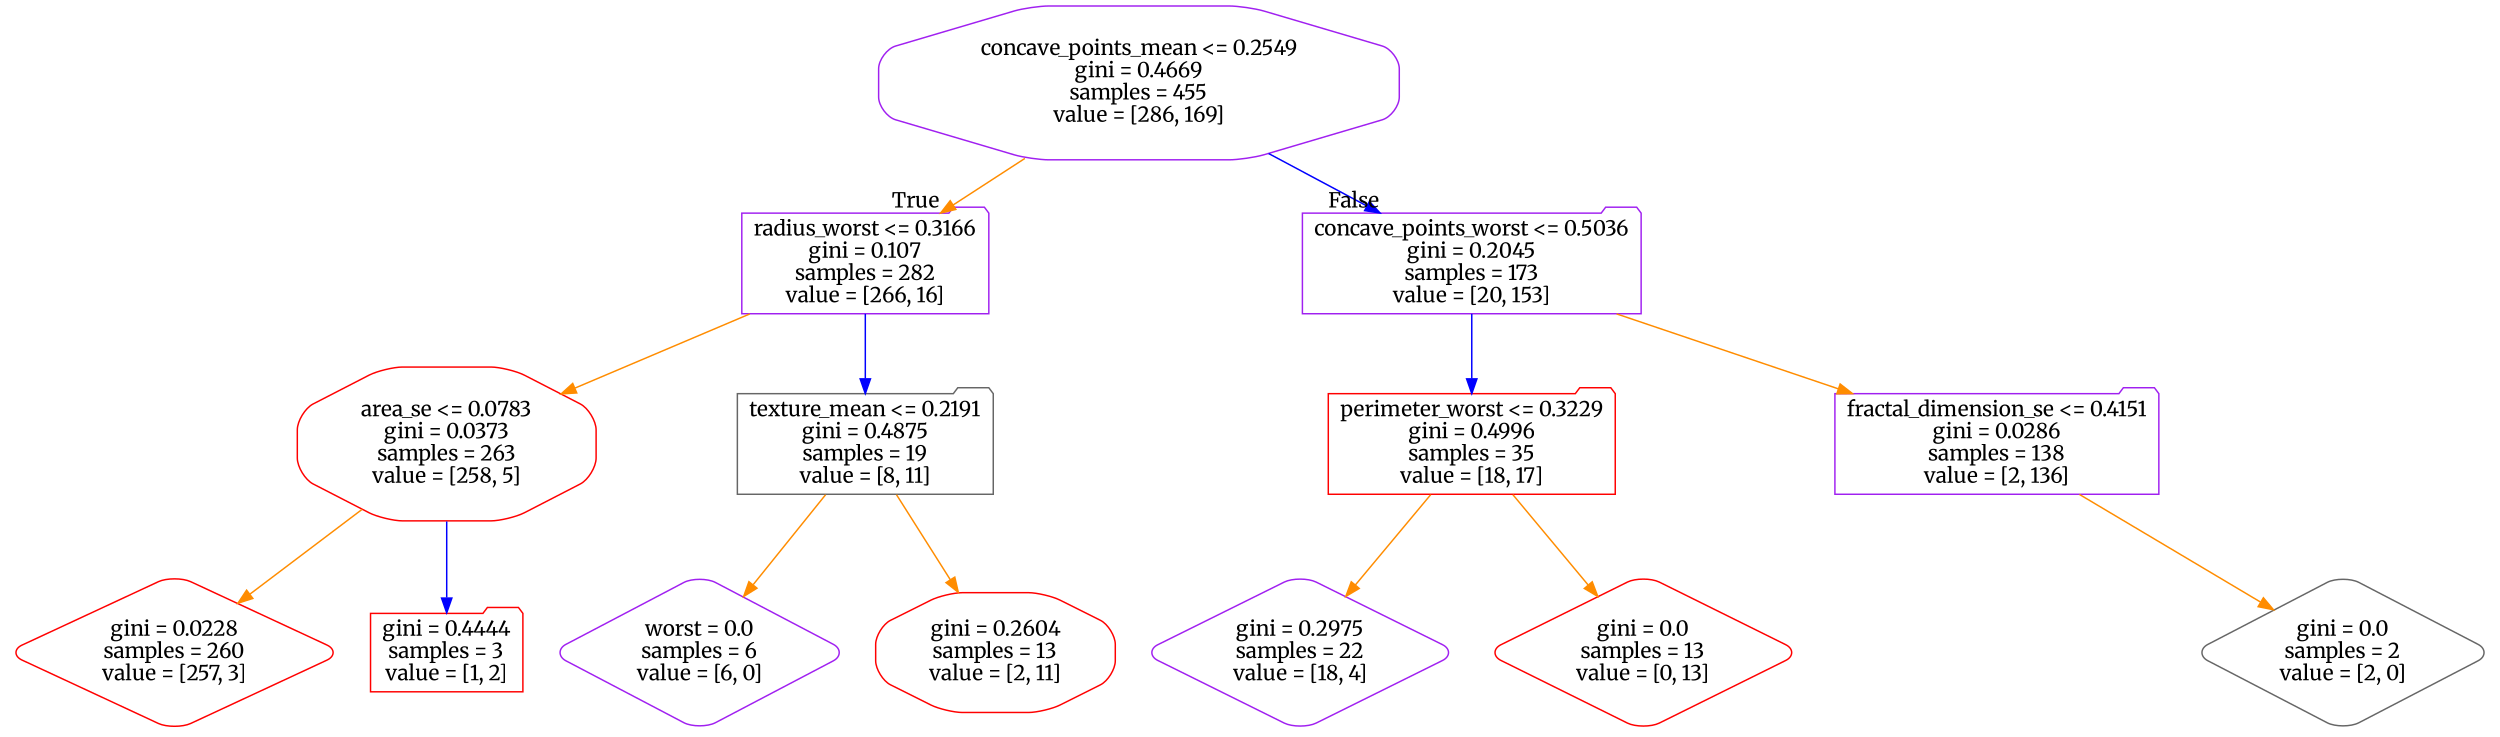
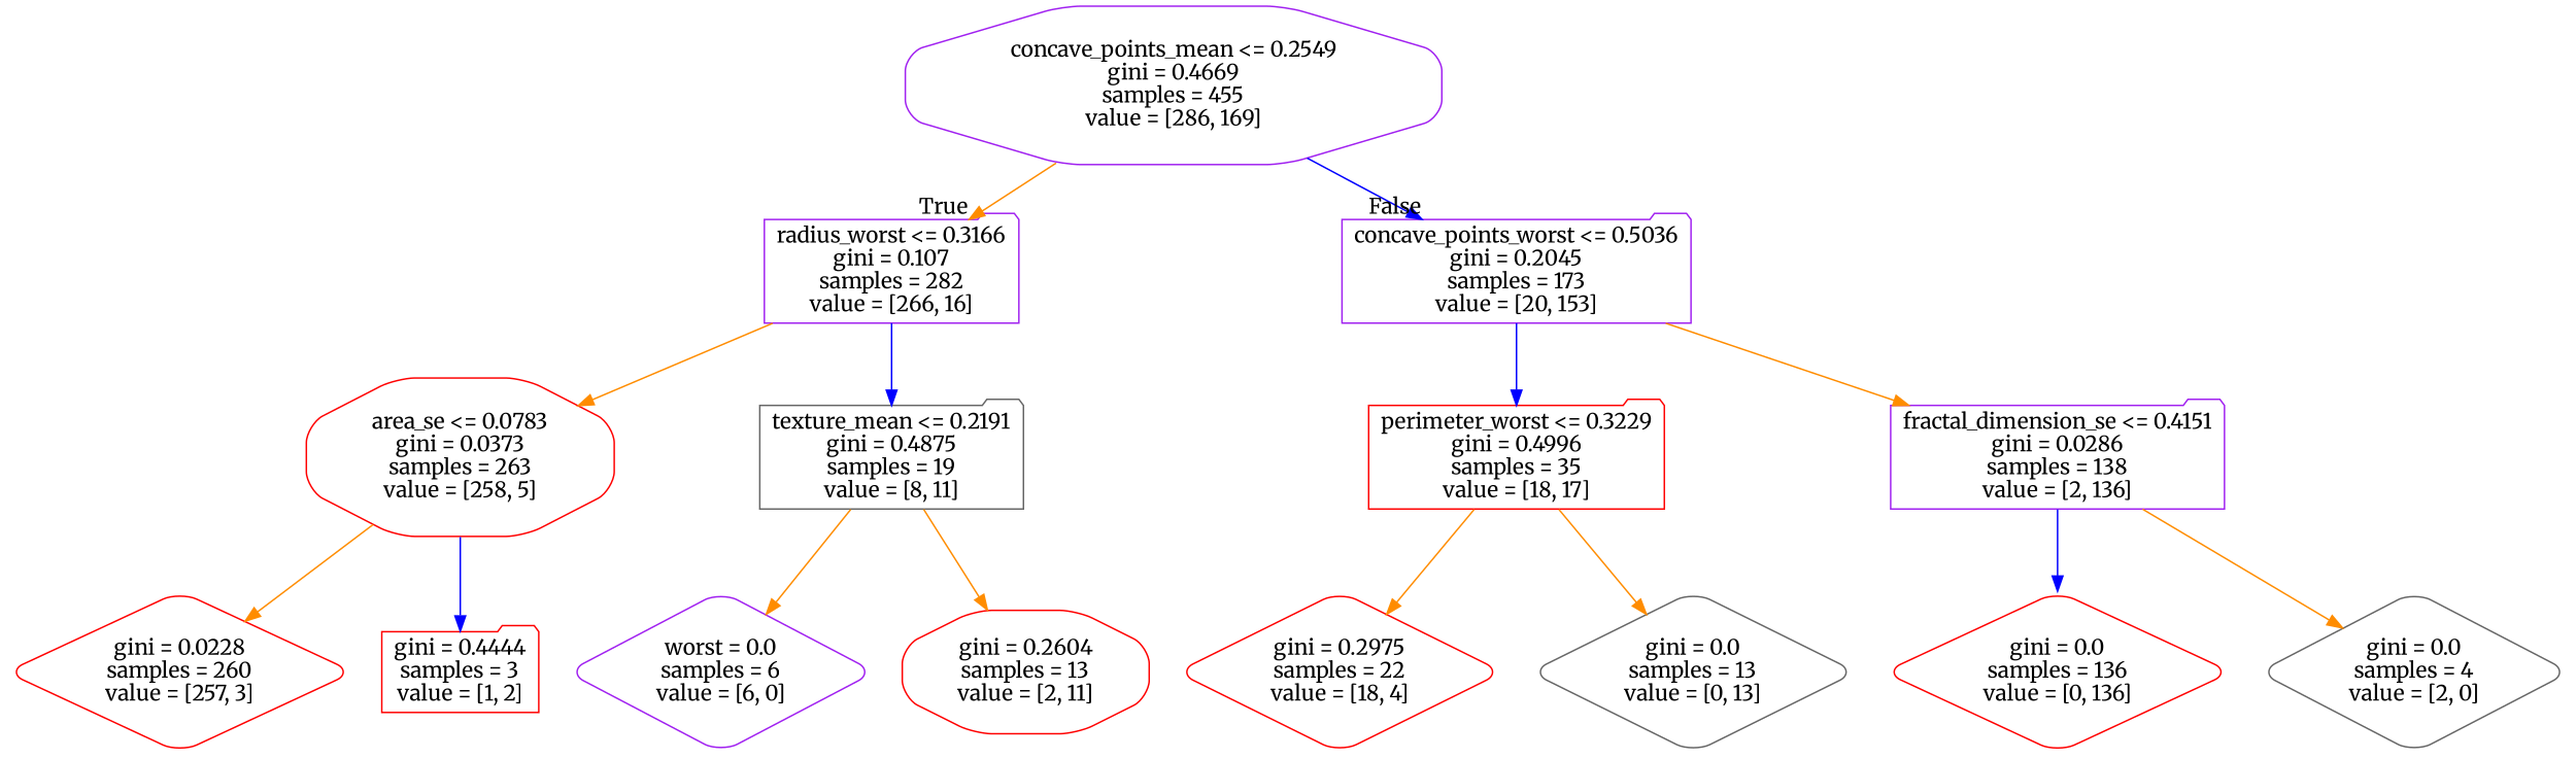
  digraph {
    fontname=Merriweather
    node [color=red fontname=Merriweather shape=folder style=rounded]
    edge [color=darkorange fontname=Merriweather]
    n1 [color=purple label="concave_points_mean <= 0.2549\ngini = 0.4669\nsamples = 455\nvalue = [286, 169]" shape=octagon]
    n2 [color=purple label="radius_worst <= 0.3166\ngini = 0.107\nsamples = 282\nvalue = [266, 16]"]
    n3 [color=purple label="concave_points_worst <= 0.5036\ngini = 0.2045\nsamples = 173\nvalue = [20, 153]"]
    n4 [label="area_se <= 0.0783\ngini = 0.0373\nsamples = 263\nvalue = [258, 5]" shape=octagon]
    n5 [color=gray40 label="texture_mean <= 0.2191\ngini = 0.4875\nsamples = 19\nvalue = [8, 11]"]
    n6 [label="perimeter_worst <= 0.3229\ngini = 0.4996\nsamples = 35\nvalue = [18, 17]"]
    n7 [color=purple label="fractal_dimension_se <= 0.4151\ngini = 0.0286\nsamples = 138\nvalue = [2, 136]"]
    n8 [label="gini = 0.0228\nsamples = 260\nvalue = [257, 3]" shape=diamond]
    n9 [label="gini = 0.4444\nsamples = 3\nvalue = [1, 2]"]
    n10 [color=purple label="worst = 0.0\nsamples = 6\nvalue = [6, 0]" shape=diamond]
    n11 [label="gini = 0.2604\nsamples = 13\nvalue = [2, 11]" shape=octagon]
-   n12 [color=purple label="gini = 0.2975\nsamples = 22\nvalue = [18, 4]" shape=diamond]
-   n13 [label="gini = 0.0\nsamples = 13\nvalue = [0, 13]" shape=diamond]
-   n15 [color=gray40 label="gini = 0.0\nsamples = 2\nvalue = [2, 0]" shape=diamond]
+   n12 [label="gini = 0.2975\nsamples = 22\nvalue = [18, 4]" shape=diamond]
+   n13 [color=gray40 label="gini = 0.0\nsamples = 13\nvalue = [0, 13]" shape=diamond]
+   n14 [label="gini = 0.0\nsamples = 136\nvalue = [0, 136]" shape=diamond]
+   n15 [color=gray40 label="gini = 0.0\nsamples = 4\nvalue = [2, 0]" shape=diamond]
    n1 -> n2 [headlabel=True labelangle=45 labeldistance=2.5]
    n1 -> n3 [color=blue headlabel=False labelangle=-45 labeldistance=2.5]
    n2 -> n4
    n2 -> n5 [color=blue]
    n3 -> n6 [color=blue]
    n3 -> n7
    n4 -> n8
    n4 -> n9 [color=blue]
    n5 -> n10
    n5 -> n11
    n6 -> n12
    n6 -> n13
+   n7 -> n14 [color=blue]
    n7 -> n15
  }
